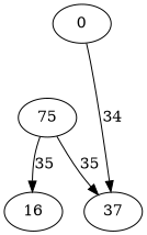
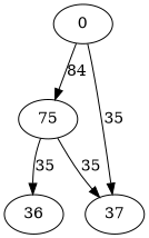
  digraph {
    0 [height=0.5 width=0.75]
    75 [height=0.5 width=0.75]
    37 [height=0.5 width=0.75]
-   36 [height=0.5 width=0.75 label=16]
-   0 -> 37 [label=34]
+   36 [height=0.5 width=0.75]
+   0 -> 75 [label=84]
+   0 -> 37 [label=35]
    75 -> 37 [label=35]
    75 -> 36 [label=35]
  }
